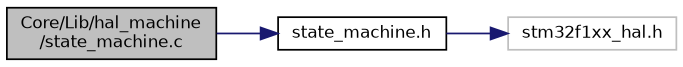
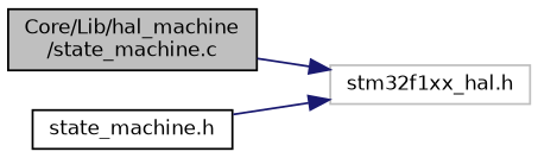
  digraph {
    rankdir=LR
    node [color=black fillcolor=white fontname=Helvetica fontsize=10 shape=record style=filled]
    edge [color=midnightblue fontname=Helvetica fontsize=10 labelfontname=Helvetica labelfontsize=10 style=solid]
    n1 [fillcolor=grey75 fontcolor=black height=0.2 label="Core/Lib/hal_machine\l/state_machine.c" width=0.4]
    n2 [height=0.2 label="state_machine.h" width=0.4]
    n3 [color=grey75 height=0.2 label="stm32f1xx_hal.h" width=0.4]
-   n1 -> n2
+   n1 -> n3
    n2 -> n3
  }
